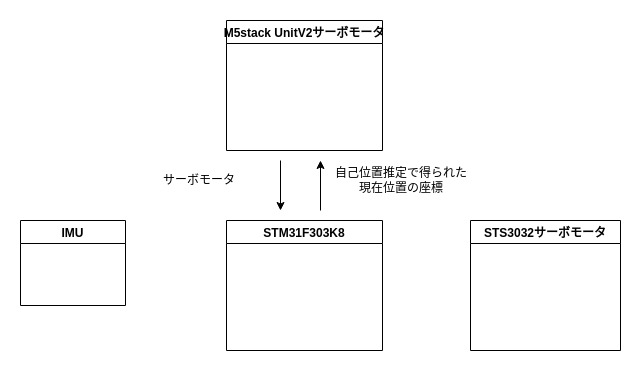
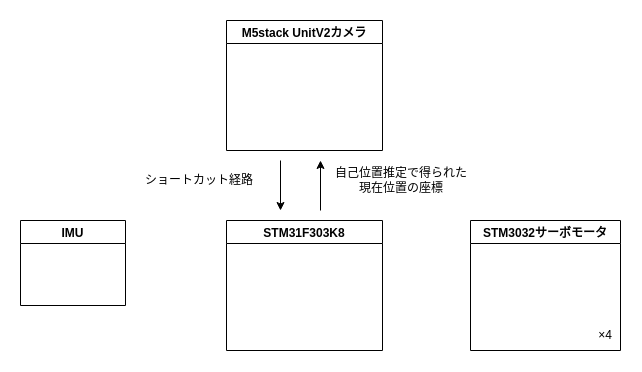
  <mxCell id="0" />
  <mxCell id="1" parent="0" />
- <mxCell id="2" value="STS3032サーボモータ" style="swimlane;" vertex="1" parent="1"><mxGeometry x="470" y="220" width="150" height="130" as="geometry" /></mxCell>
- <mxCell id="4" value="M5stack UnitV2サーボモータ" style="swimlane;" vertex="1" parent="1"><mxGeometry x="226" y="20" width="156" height="130" as="geometry" /></mxCell>
+ <mxCell id="2" value="STM3032サーボモータ" style="swimlane;" vertex="1" parent="1"><mxGeometry x="470" y="220" width="150" height="130" as="geometry" /></mxCell>
+ <mxCell id="3" value="×4" style="text;html=1;align=center;verticalAlign=middle;whiteSpace=wrap;rounded=0;" vertex="1" parent="2"><mxGeometry x="120" y="100" width="30" height="30" as="geometry" /></mxCell>
+ <mxCell id="4" value="M5stack UnitV2カメラ" style="swimlane;" vertex="1" parent="1"><mxGeometry x="226" y="20" width="156" height="130" as="geometry" /></mxCell>
  <mxCell id="5" value="STM31F303K8" style="swimlane;" vertex="1" parent="1"><mxGeometry x="226" y="220" width="156" height="130" as="geometry" /></mxCell>
  <mxCell id="6" value="IMU" style="swimlane;" vertex="1" parent="1"><mxGeometry x="20" y="220" width="105" height="85" as="geometry" /></mxCell>
  <mxCell id="7" value="" style="endArrow=classic;html=1;rounded=0;" edge="1" parent="1"><mxGeometry width="50" height="50" relative="1" as="geometry"><mxPoint x="320" y="210" as="sourcePoint" /><mxPoint x="320" y="160" as="targetPoint" /></mxGeometry></mxCell>
  <mxCell id="8" value="" style="edgeStyle=orthogonalEdgeStyle;rounded=0;orthogonalLoop=1;jettySize=auto;html=1;" edge="1" parent="1"><mxGeometry relative="1" as="geometry"><mxPoint x="280" y="160" as="sourcePoint" /><mxPoint x="280" y="210" as="targetPoint" /></mxGeometry></mxCell>
  <mxCell id="9" value="自己位置推定で得られた現在位置の座標" style="text;html=1;align=center;verticalAlign=middle;whiteSpace=wrap;rounded=0;" vertex="1" parent="1"><mxGeometry x="332" y="160" width="138" height="40" as="geometry" /></mxCell>
- <mxCell id="10" value="サーボモータ" style="text;html=1;align=center;verticalAlign=middle;whiteSpace=wrap;rounded=0;" vertex="1" parent="1"><mxGeometry x="130" y="160" width="138" height="40" as="geometry" /></mxCell>
+ <mxCell id="10" value="ショートカット経路" style="text;html=1;align=center;verticalAlign=middle;whiteSpace=wrap;rounded=0;" vertex="1" parent="1"><mxGeometry x="130" y="160" width="138" height="40" as="geometry" /></mxCell>
